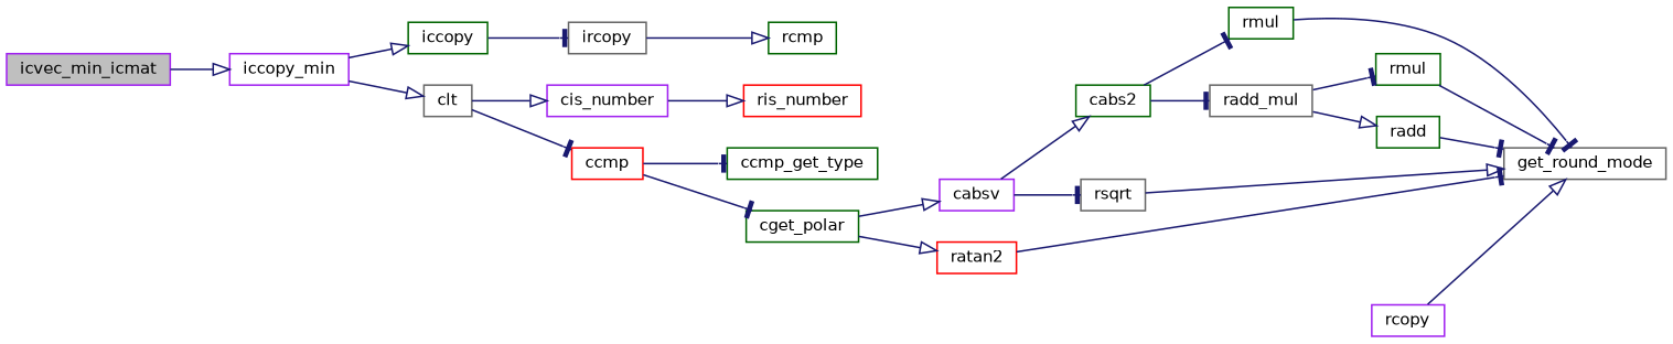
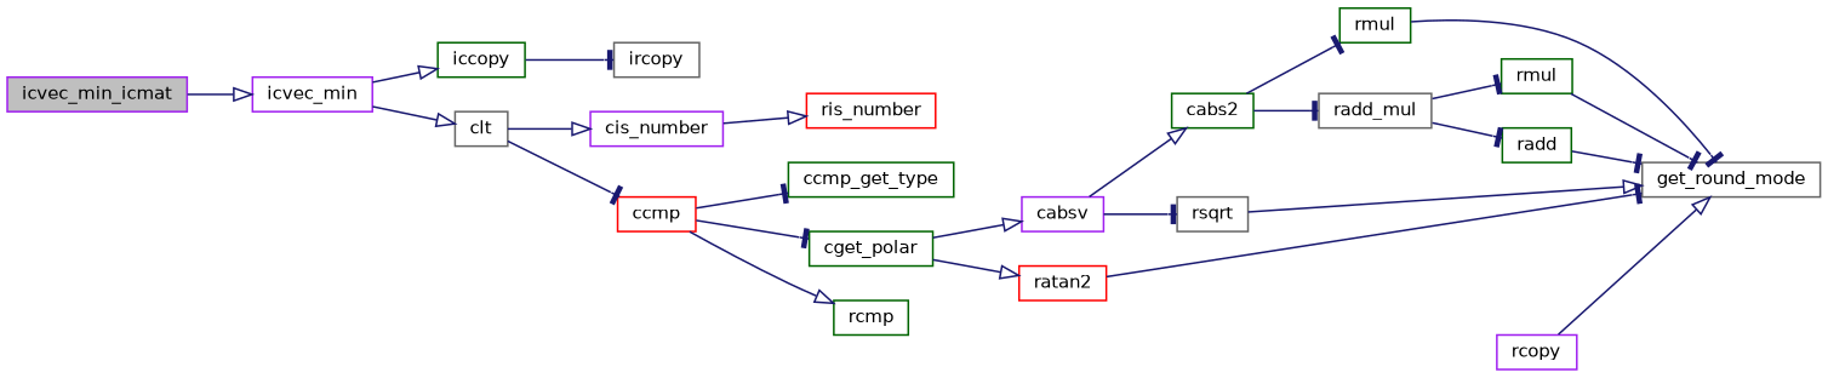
  digraph {
    rankdir=LR
    node [color=darkgreen fillcolor=white fontname=Helvetica fontsize=10 shape=record style=filled]
    edge [arrowhead=tee color=midnightblue fontname=Helvetica fontsize=10 labelfontname=Helvetica labelfontsize=10 style=solid]
    n1 [color=purple fillcolor=grey75 fontcolor=black height=0.2 label=icvec_min_icmat width=0.4]
-   n2 [color=purple height=0.2 label=iccopy_min width=0.4]
+   n2 [color=purple height=0.2 label=icvec_min width=0.4]
    n3 [height=0.2 label=iccopy width=0.4]
    n4 [color=gray40 height=0.2 label=clt width=0.4]
    n5 [color=gray40 height=0.2 label=ircopy width=0.4]
    n6 [color=purple height=0.2 label=cis_number width=0.4]
    n7 [color=red height=0.2 label=ccmp width=0.4]
    n8 [color=red height=0.2 label=ris_number width=0.4]
    n9 [height=0.2 label=ccmp_get_type width=0.4]
    n10 [height=0.2 label=cget_polar width=0.4]
    n11 [height=0.2 label=rcmp width=0.4]
    n12 [color=purple height=0.2 label=cabsv width=0.4]
    n13 [color=red height=0.2 label=ratan2 width=0.4]
    n14 [height=0.2 label=cabs2 width=0.4]
    n15 [color=gray40 height=0.2 label=rsqrt width=0.4]
    n16 [color=gray40 height=0.2 label=get_round_mode width=0.4]
    n17 [height=0.2 label=rmul width=0.4]
    n18 [color=gray40 height=0.2 label=radd_mul width=0.4]
    n19 [height=0.2 label=rmul width=0.4]
    n20 [height=0.2 label=radd width=0.4]
    n21 [color=purple height=0.2 label=rcopy width=0.4]
    n1 -> n2 [arrowhead=onormal]
    n2 -> n3 [arrowhead=onormal]
    n2 -> n4 [arrowhead=onormal]
    n3 -> n5
    n4 -> n6 [arrowhead=onormal]
    n4 -> n7
    n6 -> n8 [arrowhead=onormal]
    n7 -> n9
    n7 -> n10
-   n5 -> n11 [arrowhead=onormal]
+   n7 -> n11 [arrowhead=onormal]
    n10 -> n12 [arrowhead=onormal]
    n10 -> n13 [arrowhead=onormal]
    n12 -> n14 [arrowhead=onormal]
    n12 -> n15
    n13 -> n16
    n14 -> n17
    n14 -> n18
    n15 -> n16 [arrowhead=onormal]
    n17 -> n16
    n18 -> n19
-   n18 -> n20 [arrowhead=onormal]
+   n18 -> n20
    n19 -> n16
    n20 -> n16
    n21 -> n16 [arrowhead=onormal]
  }
